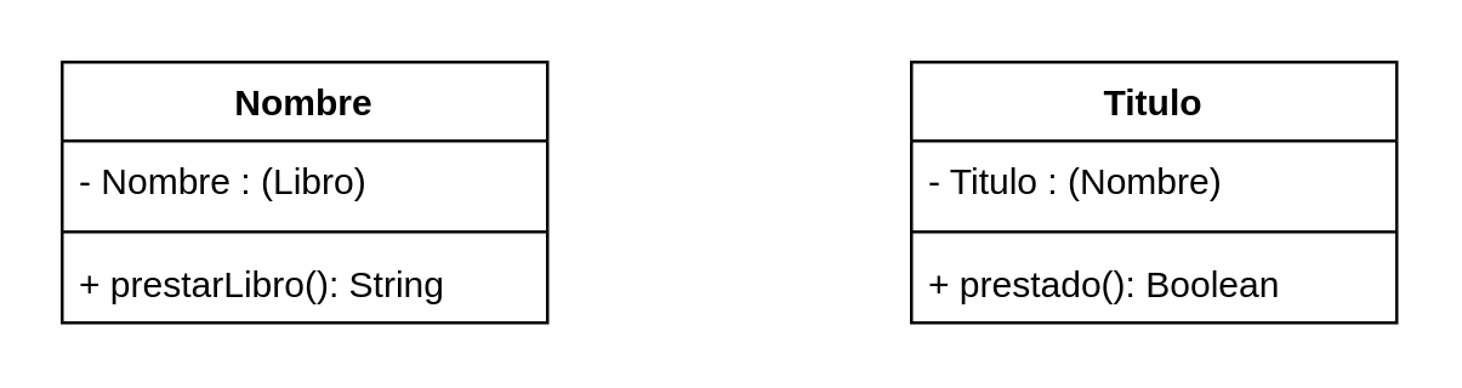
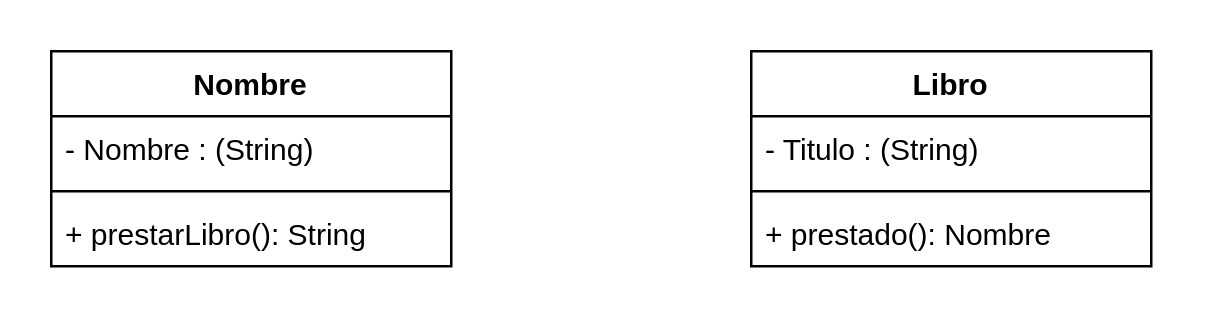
  <mxCell id="0" />
  <mxCell id="1" parent="0" />
  <mxCell id="2" value="Nombre" style="swimlane;fontStyle=1;align=center;verticalAlign=top;childLayout=stackLayout;horizontal=1;startSize=26;horizontalStack=0;resizeParent=1;resizeParentMax=0;resizeLast=0;collapsible=1;marginBottom=0;whiteSpace=wrap;html=1;" vertex="1" parent="1"><mxGeometry x="20" y="20" width="160" height="86" as="geometry" /></mxCell>
- <mxCell id="3" value="- Nombre : (Libro)" style="text;strokeColor=none;fillColor=none;align=left;verticalAlign=top;spacingLeft=4;spacingRight=4;overflow=hidden;rotatable=0;points=[[0,0.5],[1,0.5]];portConstraint=eastwest;whiteSpace=wrap;html=1;" vertex="1" parent="2"><mxGeometry y="26" width="160" height="26" as="geometry" /></mxCell>
+ <mxCell id="3" value="- Nombre : (String)" style="text;strokeColor=none;fillColor=none;align=left;verticalAlign=top;spacingLeft=4;spacingRight=4;overflow=hidden;rotatable=0;points=[[0,0.5],[1,0.5]];portConstraint=eastwest;whiteSpace=wrap;html=1;" vertex="1" parent="2"><mxGeometry y="26" width="160" height="26" as="geometry" /></mxCell>
  <mxCell id="4" value="" style="line;strokeWidth=1;fillColor=none;align=left;verticalAlign=middle;spacingTop=-1;spacingLeft=3;spacingRight=3;rotatable=0;labelPosition=right;points=[];portConstraint=eastwest;strokeColor=inherit;" vertex="1" parent="2"><mxGeometry y="52" width="160" height="8" as="geometry" /></mxCell>
  <mxCell id="5" value="+ prestarLibro(): String" style="text;strokeColor=none;fillColor=none;align=left;verticalAlign=top;spacingLeft=4;spacingRight=4;overflow=hidden;rotatable=0;points=[[0,0.5],[1,0.5]];portConstraint=eastwest;whiteSpace=wrap;html=1;" vertex="1" parent="2"><mxGeometry y="60" width="160" height="26" as="geometry" /></mxCell>
- <mxCell id="6" value="Titulo" style="swimlane;fontStyle=1;align=center;verticalAlign=top;childLayout=stackLayout;horizontal=1;startSize=26;horizontalStack=0;resizeParent=1;resizeParentMax=0;resizeLast=0;collapsible=1;marginBottom=0;whiteSpace=wrap;html=1;" vertex="1" parent="1"><mxGeometry x="300" y="20" width="160" height="86" as="geometry" /></mxCell>
- <mxCell id="7" value="- Titulo : (Nombre)" style="text;strokeColor=none;fillColor=none;align=left;verticalAlign=top;spacingLeft=4;spacingRight=4;overflow=hidden;rotatable=0;points=[[0,0.5],[1,0.5]];portConstraint=eastwest;whiteSpace=wrap;html=1;" vertex="1" parent="6"><mxGeometry y="26" width="160" height="26" as="geometry" /></mxCell>
+ <mxCell id="6" value="Libro" style="swimlane;fontStyle=1;align=center;verticalAlign=top;childLayout=stackLayout;horizontal=1;startSize=26;horizontalStack=0;resizeParent=1;resizeParentMax=0;resizeLast=0;collapsible=1;marginBottom=0;whiteSpace=wrap;html=1;" vertex="1" parent="1"><mxGeometry x="300" y="20" width="160" height="86" as="geometry" /></mxCell>
+ <mxCell id="7" value="- Titulo : (String)" style="text;strokeColor=none;fillColor=none;align=left;verticalAlign=top;spacingLeft=4;spacingRight=4;overflow=hidden;rotatable=0;points=[[0,0.5],[1,0.5]];portConstraint=eastwest;whiteSpace=wrap;html=1;" vertex="1" parent="6"><mxGeometry y="26" width="160" height="26" as="geometry" /></mxCell>
  <mxCell id="8" value="" style="line;strokeWidth=1;fillColor=none;align=left;verticalAlign=middle;spacingTop=-1;spacingLeft=3;spacingRight=3;rotatable=0;labelPosition=right;points=[];portConstraint=eastwest;strokeColor=inherit;" vertex="1" parent="6"><mxGeometry y="52" width="160" height="8" as="geometry" /></mxCell>
- <mxCell id="9" value="+ prestado(): Boolean" style="text;strokeColor=none;fillColor=none;align=left;verticalAlign=top;spacingLeft=4;spacingRight=4;overflow=hidden;rotatable=0;points=[[0,0.5],[1,0.5]];portConstraint=eastwest;whiteSpace=wrap;html=1;" vertex="1" parent="6"><mxGeometry y="60" width="160" height="26" as="geometry" /></mxCell>
+ <mxCell id="9" value="+ prestado(): Nombre" style="text;strokeColor=none;fillColor=none;align=left;verticalAlign=top;spacingLeft=4;spacingRight=4;overflow=hidden;rotatable=0;points=[[0,0.5],[1,0.5]];portConstraint=eastwest;whiteSpace=wrap;html=1;" vertex="1" parent="6"><mxGeometry y="60" width="160" height="26" as="geometry" /></mxCell>
